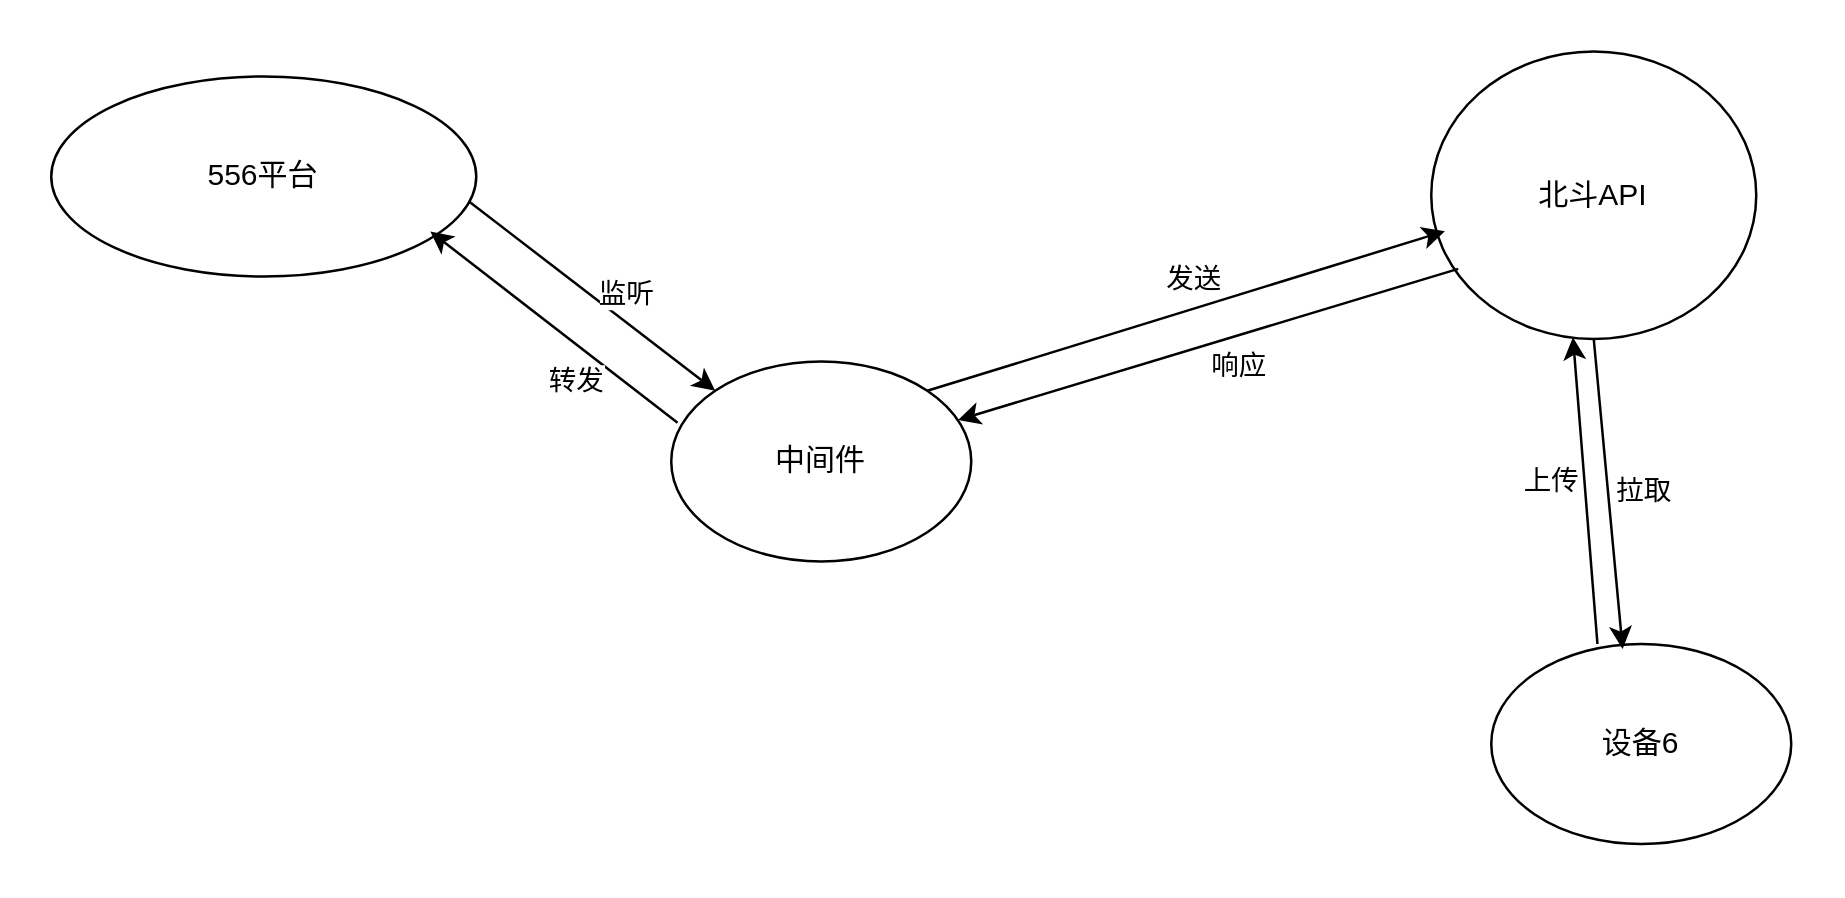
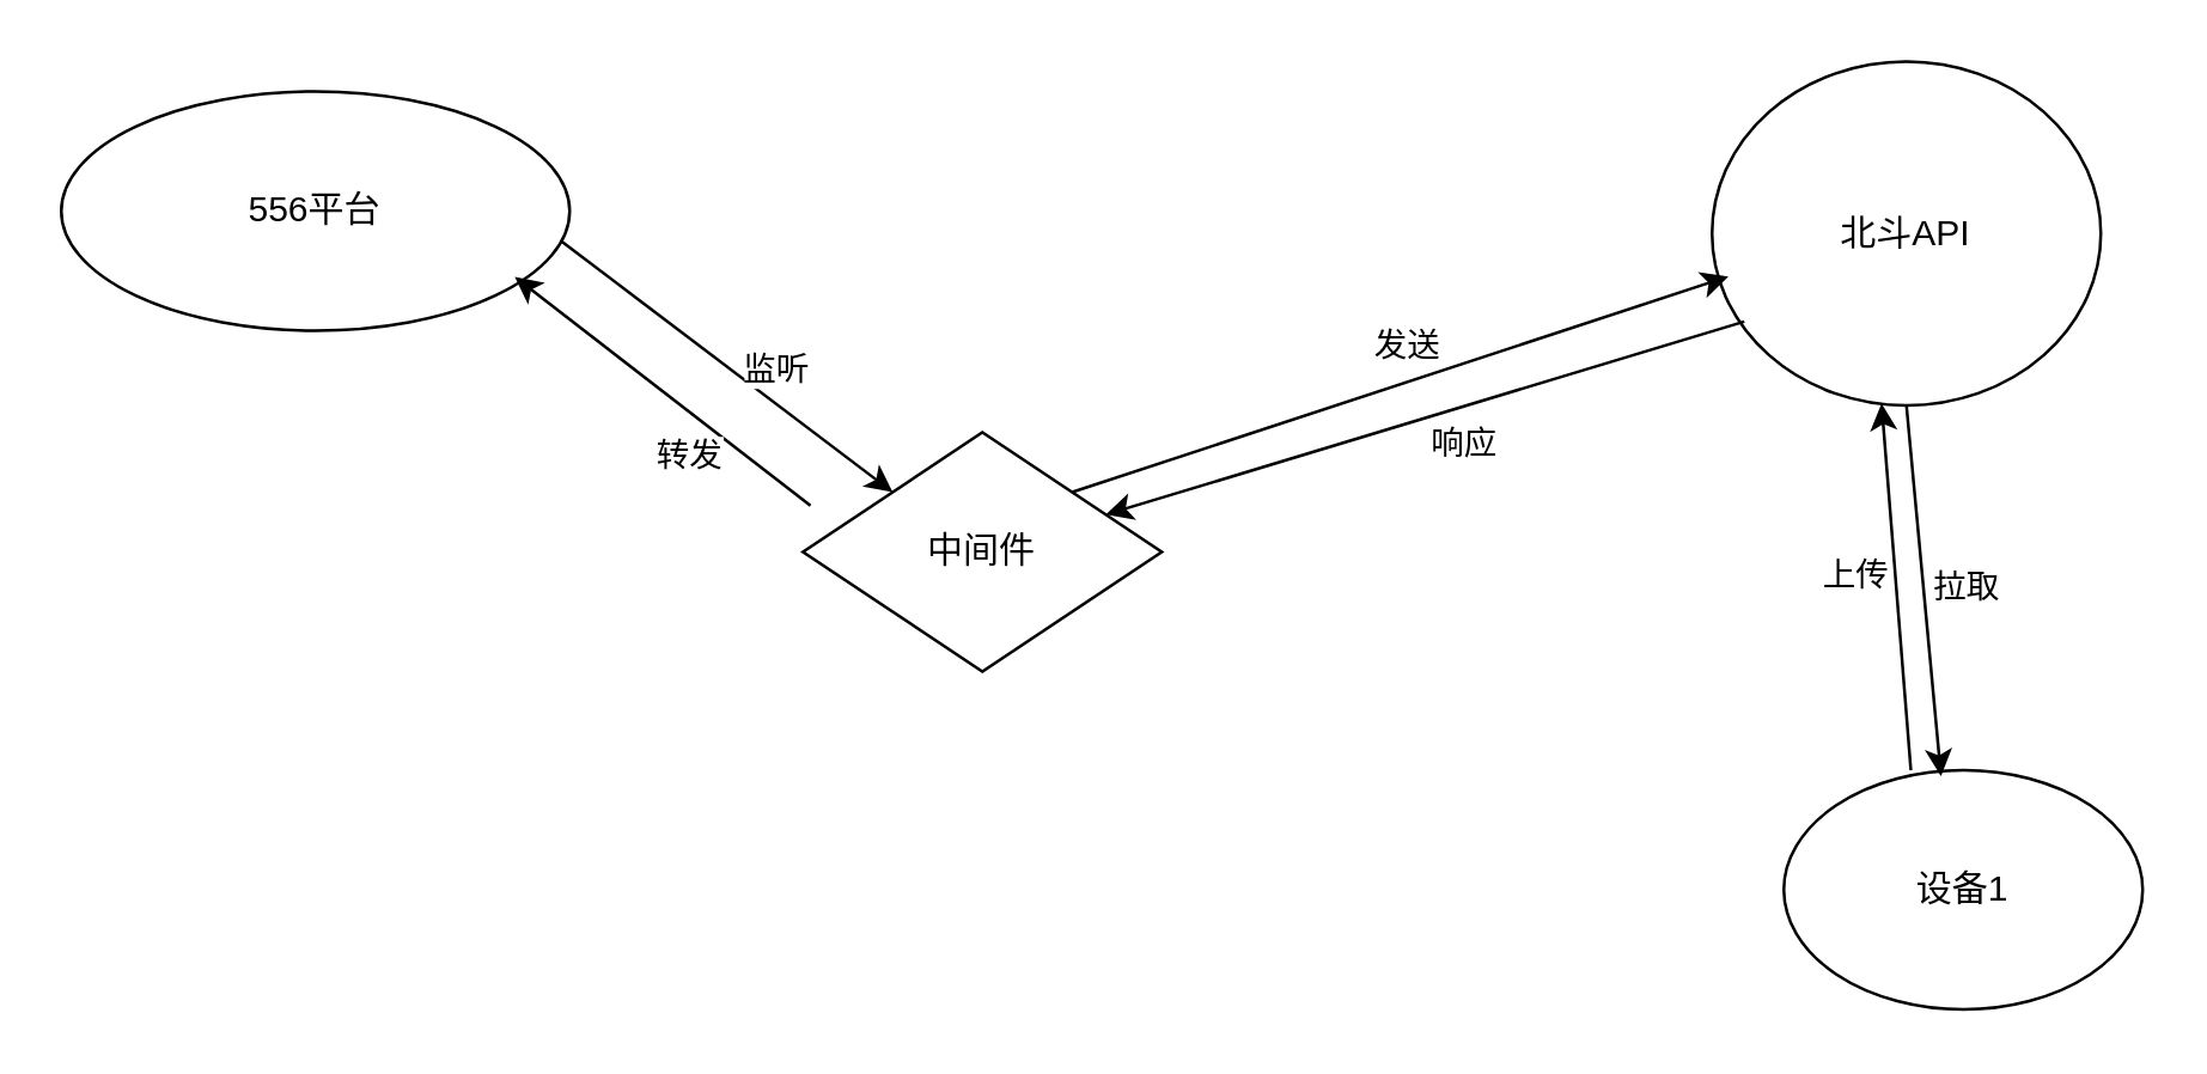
  <mxCell id="0" />
  <mxCell id="1" parent="0" />
  <mxCell id="2" value="北斗API" style="ellipse;whiteSpace=wrap;html=1;" parent="1" vertex="1"><mxGeometry x="572" y="20" width="130" height="115" as="geometry" /></mxCell>
- <mxCell id="3" value="设备6" style="ellipse;whiteSpace=wrap;html=1;" parent="1" vertex="1"><mxGeometry x="596" y="257" width="120" height="80" as="geometry" /></mxCell>
- <mxCell id="4" value="中间件" style="ellipse;whiteSpace=wrap;html=1;" parent="1" vertex="1"><mxGeometry x="268" y="144" width="120" height="80" as="geometry" /></mxCell>
+ <mxCell id="3" value="设备1" style="ellipse;whiteSpace=wrap;html=1;" parent="1" vertex="1"><mxGeometry x="596" y="257" width="120" height="80" as="geometry" /></mxCell>
+ <mxCell id="4" value="中间件" style="rhombus;whiteSpace=wrap;html=1;" parent="1" vertex="1"><mxGeometry x="268" y="144" width="120" height="80" as="geometry" /></mxCell>
  <mxCell id="5" value="556平台" style="ellipse;whiteSpace=wrap;html=1;" parent="1" vertex="1"><mxGeometry x="20" y="30" width="170" height="80" as="geometry" /></mxCell>
  <mxCell id="6" value="" style="endArrow=classic;html=1;rounded=0;entryX=0.892;entryY=0.775;entryDx=0;entryDy=0;entryPerimeter=0;exitX=0.021;exitY=0.306;exitDx=0;exitDy=0;exitPerimeter=0;" parent="1" source="4" target="5" edge="1"><mxGeometry width="50" height="50" relative="1" as="geometry"><mxPoint x="82" y="231" as="sourcePoint" /><mxPoint x="132" y="181" as="targetPoint" /></mxGeometry></mxCell>
  <mxCell id="7" value="转发" style="edgeLabel;html=1;align=center;verticalAlign=middle;resizable=0;points=[];" parent="6" vertex="1" connectable="0"><mxGeometry x="-0.15" y="-1" relative="1" as="geometry"><mxPoint y="16" as="offset" /></mxGeometry></mxCell>
  <mxCell id="8" value="" style="endArrow=classic;html=1;rounded=0;exitX=0.983;exitY=0.625;exitDx=0;exitDy=0;exitPerimeter=0;entryX=0;entryY=0;entryDx=0;entryDy=0;" parent="1" source="5" target="4" edge="1"><mxGeometry width="50" height="50" relative="1" as="geometry"><mxPoint x="107" y="252" as="sourcePoint" /><mxPoint x="278" y="156" as="targetPoint" /></mxGeometry></mxCell>
  <mxCell id="9" value="监听" style="edgeLabel;html=1;align=center;verticalAlign=middle;resizable=0;points=[];" parent="8" vertex="1" connectable="0"><mxGeometry x="0.289" y="-1" relative="1" as="geometry"><mxPoint y="-13" as="offset" /></mxGeometry></mxCell>
  <mxCell id="10" value="" style="endArrow=classic;html=1;rounded=0;entryX=0.436;entryY=0.994;entryDx=0;entryDy=0;exitX=0.354;exitY=0;exitDx=0;exitDy=0;exitPerimeter=0;entryPerimeter=0;" parent="1" source="3" target="2" edge="1"><mxGeometry width="50" height="50" relative="1" as="geometry"><mxPoint x="742" y="210" as="sourcePoint" /><mxPoint x="637" y="126" as="targetPoint" /></mxGeometry></mxCell>
  <mxCell id="11" value="上传" style="edgeLabel;html=1;align=center;verticalAlign=middle;resizable=0;points=[];" parent="10" vertex="1" connectable="0"><mxGeometry x="0.069" y="2" relative="1" as="geometry"><mxPoint x="-12" as="offset" /></mxGeometry></mxCell>
  <mxCell id="12" value="" style="endArrow=classic;html=1;rounded=0;exitX=0.5;exitY=1;exitDx=0;exitDy=0;entryX=0.438;entryY=0.025;entryDx=0;entryDy=0;entryPerimeter=0;" parent="1" source="2" target="3" edge="1"><mxGeometry width="50" height="50" relative="1" as="geometry"><mxPoint x="667" y="97" as="sourcePoint" /><mxPoint x="651" y="250" as="targetPoint" /></mxGeometry></mxCell>
  <mxCell id="13" value="拉取" style="edgeLabel;html=1;align=center;verticalAlign=middle;resizable=0;points=[];" parent="12" vertex="1" connectable="0"><mxGeometry x="-0.021" y="-2" relative="1" as="geometry"><mxPoint x="16" as="offset" /></mxGeometry></mxCell>
  <mxCell id="14" value="" style="endArrow=classic;html=1;rounded=0;exitX=0.083;exitY=0.756;exitDx=0;exitDy=0;exitPerimeter=0;" parent="1" source="2" target="4" edge="1"><mxGeometry width="50" height="50" relative="1" as="geometry"><mxPoint x="529" y="139" as="sourcePoint" /><mxPoint x="432" y="59" as="targetPoint" /></mxGeometry></mxCell>
  <mxCell id="15" value="响应" style="edgeLabel;html=1;align=center;verticalAlign=middle;resizable=0;points=[];" parent="14" vertex="1" connectable="0"><mxGeometry x="-0.117" y="-1" relative="1" as="geometry"><mxPoint y="13" as="offset" /></mxGeometry></mxCell>
  <mxCell id="16" value="" style="endArrow=classic;html=1;rounded=0;exitX=1;exitY=0;exitDx=0;exitDy=0;entryX=0.042;entryY=0.625;entryDx=0;entryDy=0;entryPerimeter=0;" parent="1" source="4" target="2" edge="1"><mxGeometry width="50" height="50" relative="1" as="geometry"><mxPoint x="431" y="41" as="sourcePoint" /><mxPoint x="536" y="127" as="targetPoint" /></mxGeometry></mxCell>
  <mxCell id="17" value="发送" style="edgeLabel;html=1;align=center;verticalAlign=middle;resizable=0;points=[];" parent="16" vertex="1" connectable="0"><mxGeometry x="0.025" y="1" relative="1" as="geometry"><mxPoint y="-12" as="offset" /></mxGeometry></mxCell>
